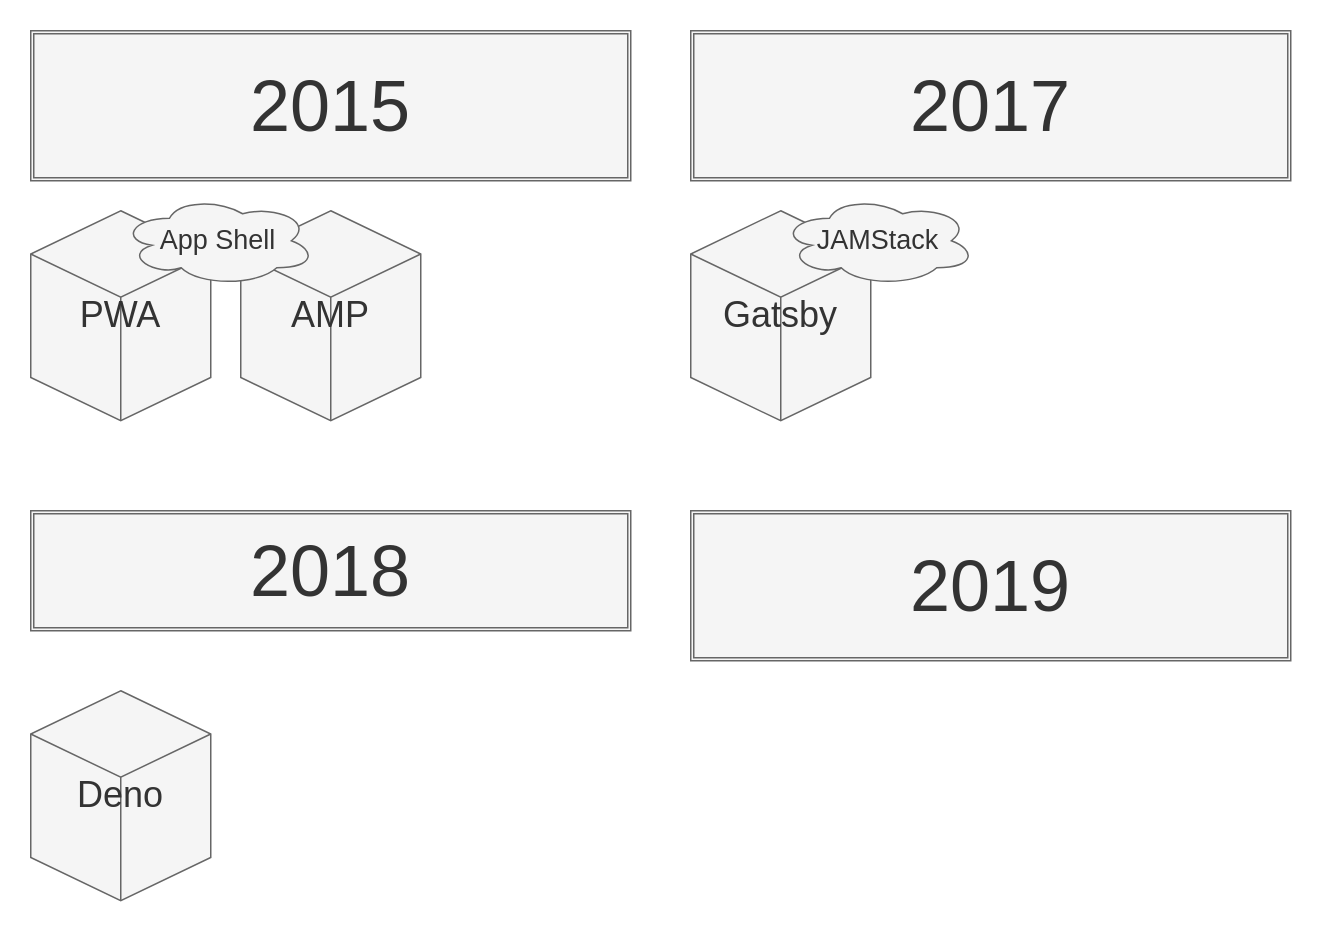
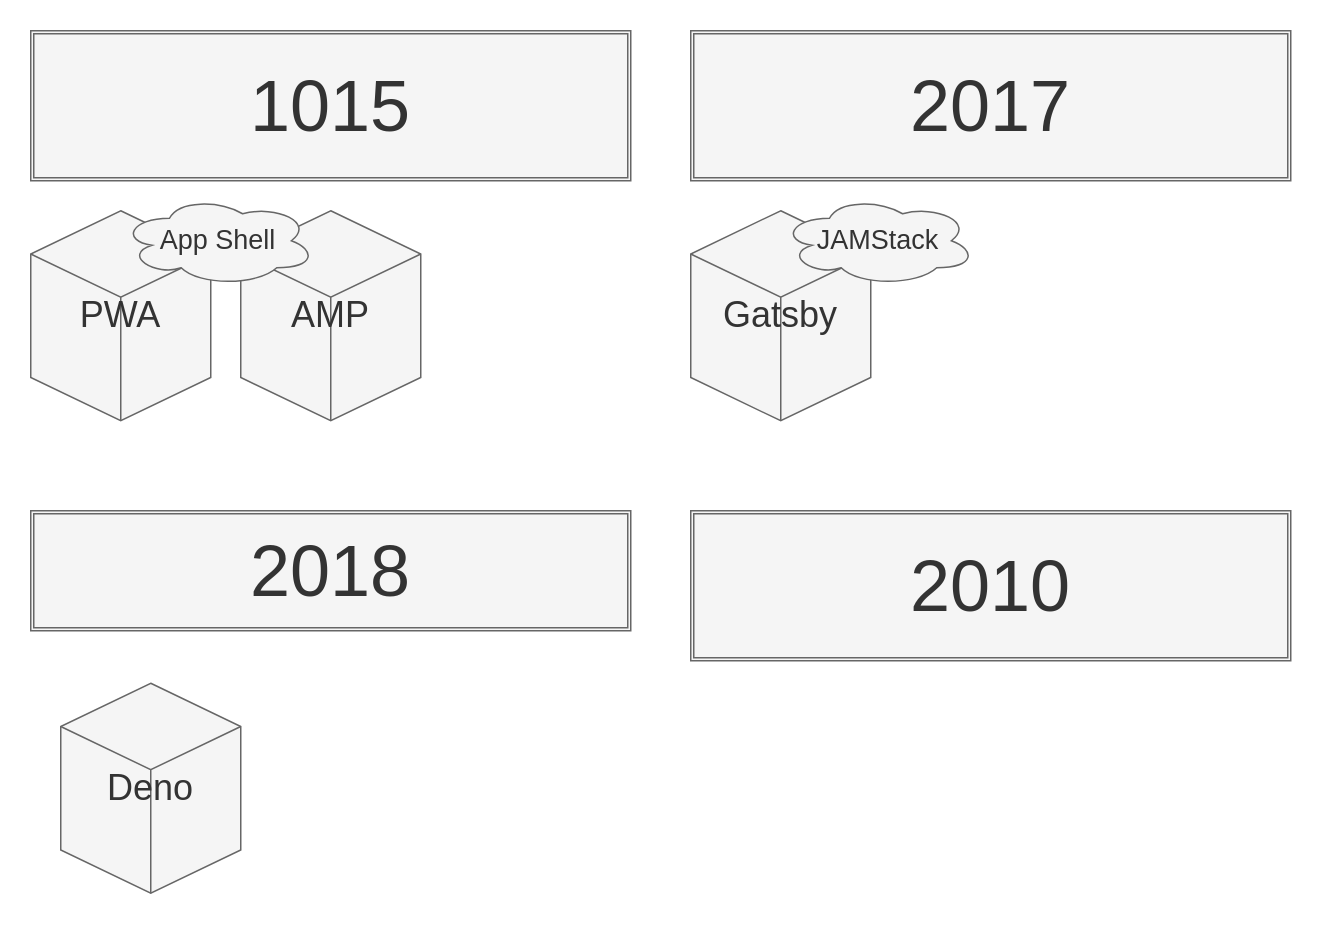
  <mxCell id="0" />
  <mxCell id="1" parent="0" />
- <mxCell id="2" value="&lt;font style=&quot;font-size: 48px&quot;&gt;2015&lt;/font&gt;" style="shape=ext;double=1;rounded=0;whiteSpace=wrap;html=1;shadow=0;sketch=0;fillColor=#f5f5f5;strokeColor=#666666;fontColor=#333333;" parent="1" vertex="1"><mxGeometry y="20" width="400" height="100" as="geometry" x="20" /></mxCell>
+ <mxCell id="2" value="&lt;font style=&quot;font-size: 48px&quot;&gt;1015&lt;/font&gt;" style="shape=ext;double=1;rounded=0;whiteSpace=wrap;html=1;shadow=0;sketch=0;fillColor=#f5f5f5;strokeColor=#666666;fontColor=#333333;" parent="1" vertex="1"><mxGeometry y="20" width="400" height="100" as="geometry" x="20" /></mxCell>
  <mxCell id="3" value="&lt;font style=&quot;font-size: 24px&quot;&gt;PWA&lt;/font&gt;" style="html=1;whiteSpace=wrap;shape=isoCube2;backgroundOutline=1;isoAngle=15;shadow=0;sketch=0;fillColor=#f5f5f5;strokeColor=#666666;fontColor=#333333;" parent="1" vertex="1"><mxGeometry y="140" width="120" height="140" as="geometry" x="20" /></mxCell>
  <mxCell id="4" value="&lt;font style=&quot;font-size: 24px&quot;&gt;AMP&lt;/font&gt;" style="html=1;whiteSpace=wrap;shape=isoCube2;backgroundOutline=1;isoAngle=15;shadow=0;sketch=0;fillColor=#f5f5f5;strokeColor=#666666;fontColor=#333333;" parent="1" vertex="1"><mxGeometry x="160" y="140" width="120" height="140" as="geometry" /></mxCell>
  <mxCell id="5" value="&lt;font style=&quot;font-size: 18px&quot;&gt;App Shell&lt;/font&gt;" style="ellipse;shape=cloud;whiteSpace=wrap;html=1;shadow=0;sketch=0;fillColor=#f5f5f5;align=center;strokeColor=#666666;fontColor=#333333;" parent="1" vertex="1"><mxGeometry x="80" y="130" width="130" height="60" as="geometry" /></mxCell>
  <mxCell id="6" value="&lt;font style=&quot;font-size: 48px&quot;&gt;2017&lt;/font&gt;" style="shape=ext;double=1;rounded=0;whiteSpace=wrap;html=1;shadow=0;sketch=0;fillColor=#f5f5f5;strokeColor=#666666;fontColor=#333333;" parent="1" vertex="1"><mxGeometry x="460" y="20" width="400" height="100" as="geometry" /></mxCell>
  <mxCell id="7" value="&lt;font style=&quot;font-size: 24px&quot;&gt;Gatsby&lt;/font&gt;" style="html=1;whiteSpace=wrap;shape=isoCube2;backgroundOutline=1;isoAngle=15;shadow=0;sketch=0;fillColor=#f5f5f5;strokeColor=#666666;fontColor=#333333;" parent="1" vertex="1"><mxGeometry x="460" y="140" width="120" height="140" as="geometry" /></mxCell>
  <mxCell id="8" value="&lt;font style=&quot;font-size: 18px&quot;&gt;JAMStack&lt;/font&gt;" style="ellipse;shape=cloud;whiteSpace=wrap;html=1;shadow=0;sketch=0;fillColor=#f5f5f5;align=center;strokeColor=#666666;fontColor=#333333;" parent="1" vertex="1"><mxGeometry x="520" y="130" width="130" height="60" as="geometry" /></mxCell>
  <mxCell id="9" value="&lt;font style=&quot;font-size: 48px&quot;&gt;2018&lt;/font&gt;" style="shape=ext;double=1;rounded=0;whiteSpace=wrap;html=1;shadow=0;sketch=0;fillColor=#f5f5f5;strokeColor=#666666;fontColor=#333333;" parent="1" vertex="1"><mxGeometry x="20" y="340" width="400" height="80" as="geometry" /></mxCell>
- <mxCell id="10" value="&lt;font style=&quot;font-size: 24px&quot;&gt;Deno&lt;/font&gt;" style="html=1;whiteSpace=wrap;shape=isoCube2;backgroundOutline=1;isoAngle=15;shadow=0;sketch=0;fillColor=#f5f5f5;strokeColor=#666666;fontColor=#333333;" parent="1" vertex="1"><mxGeometry y="460" width="120" height="140" as="geometry" x="20" /></mxCell>
- <mxCell id="11" value="&lt;font style=&quot;font-size: 48px&quot;&gt;2019&lt;/font&gt;" style="shape=ext;double=1;rounded=0;whiteSpace=wrap;html=1;shadow=0;sketch=0;fillColor=#f5f5f5;strokeColor=#666666;fontColor=#333333;" parent="1" vertex="1"><mxGeometry x="460" y="340" width="400" height="100" as="geometry" /></mxCell>
+ <mxCell id="10" value="&lt;font style=&quot;font-size: 24px&quot;&gt;Deno&lt;/font&gt;" style="html=1;whiteSpace=wrap;shape=isoCube2;backgroundOutline=1;isoAngle=15;shadow=0;sketch=0;fillColor=#f5f5f5;strokeColor=#666666;fontColor=#333333;" parent="1" vertex="1"><mxGeometry x="40" y="455" width="120" height="140" as="geometry" /></mxCell>
+ <mxCell id="11" value="&lt;font style=&quot;font-size: 48px&quot;&gt;2010&lt;/font&gt;" style="shape=ext;double=1;rounded=0;whiteSpace=wrap;html=1;shadow=0;sketch=0;fillColor=#f5f5f5;strokeColor=#666666;fontColor=#333333;" parent="1" vertex="1"><mxGeometry x="460" y="340" width="400" height="100" as="geometry" /></mxCell>
